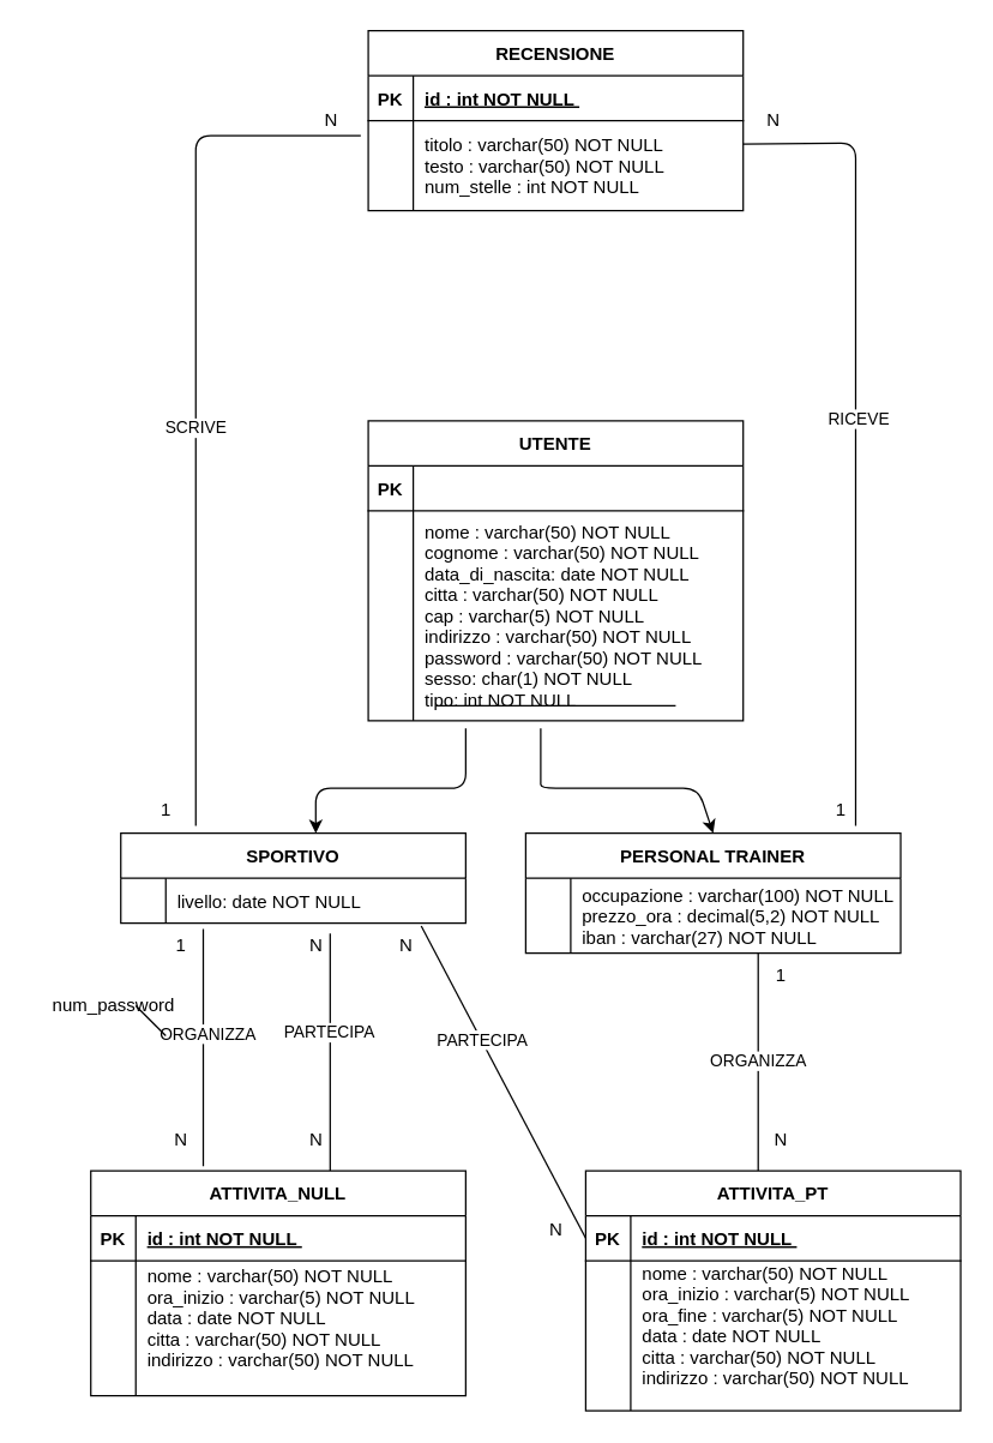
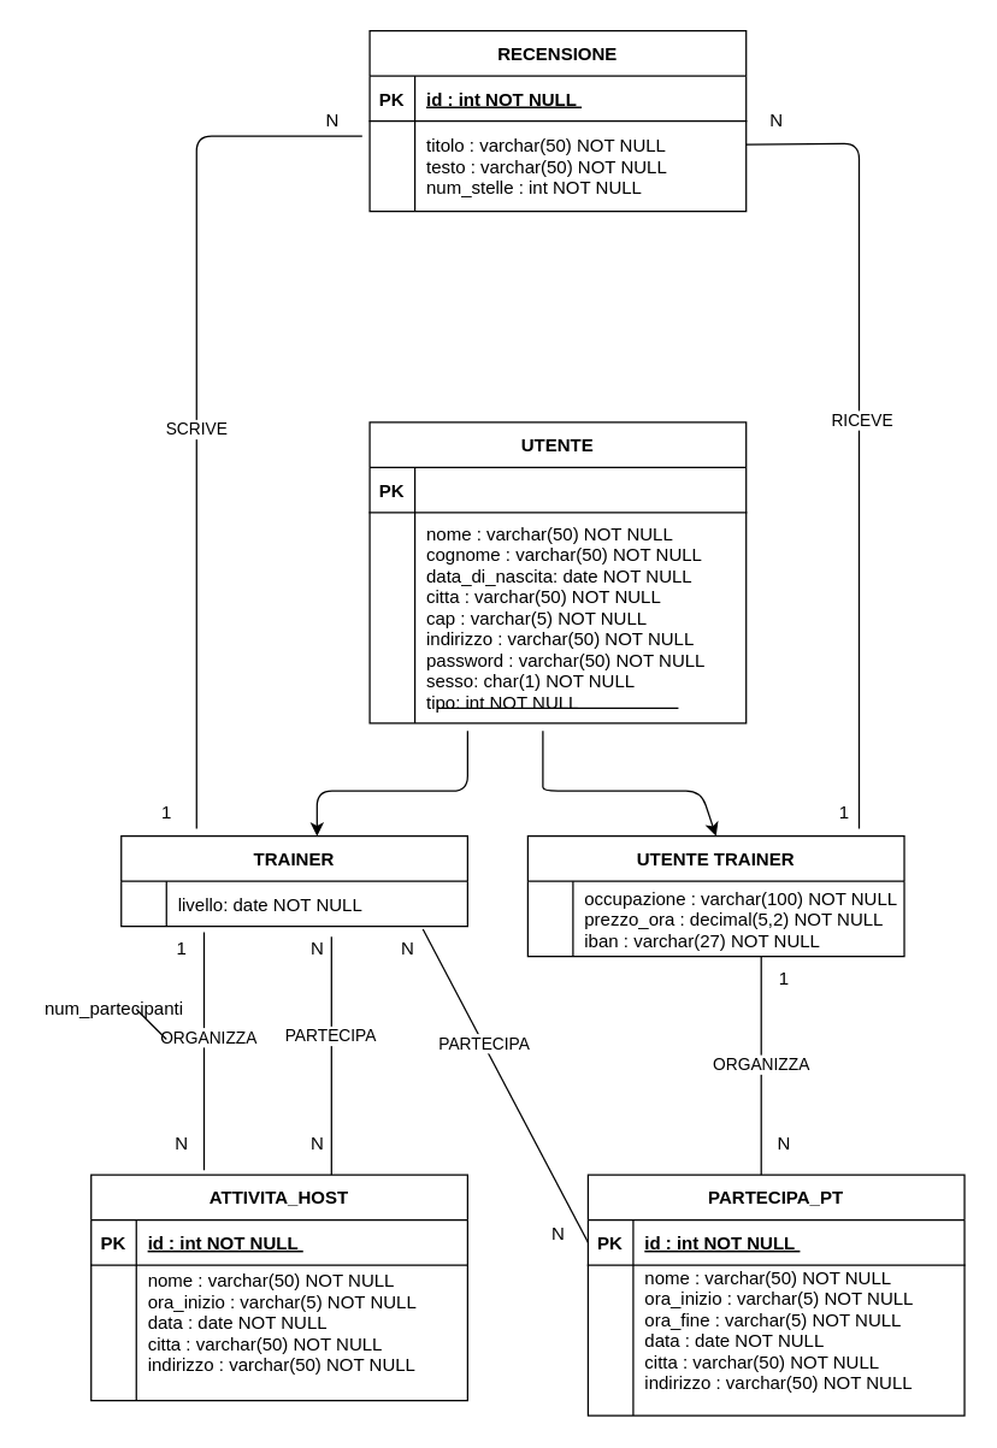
  <mxCell id="0" />
  <mxCell id="1" parent="0" />
  <mxCell id="2" value="" style="endArrow=classic;html=1;" edge="1" parent="1"><mxGeometry width="50" height="50" relative="1" as="geometry"><mxPoint x="310" y="485" as="sourcePoint" /><mxPoint x="210" y="555" as="targetPoint" /><Array as="points"><mxPoint x="310" y="525" /><mxPoint x="210" y="525" /></Array></mxGeometry></mxCell>
  <mxCell id="3" value="" style="endArrow=classic;html=1;entryX=0.5;entryY=0;entryDx=0;entryDy=0;" edge="1" parent="1" target="21"><mxGeometry width="50" height="50" relative="1" as="geometry"><mxPoint x="360" y="485" as="sourcePoint" /><mxPoint x="180" y="565" as="targetPoint" /><Array as="points"><mxPoint x="360" y="515" /><mxPoint x="360" y="525" /><mxPoint x="465" y="525" /></Array></mxGeometry></mxCell>
  <mxCell id="4" value="RECENSIONE" style="shape=table;startSize=30;container=1;collapsible=1;childLayout=tableLayout;fixedRows=1;rowLines=0;fontStyle=1;align=center;resizeLast=1;" vertex="1" parent="1"><mxGeometry x="245" y="20" width="250" height="120" as="geometry" /></mxCell>
  <mxCell id="5" value="" style="shape=partialRectangle;collapsible=0;dropTarget=0;pointerEvents=0;fillColor=none;points=[[0,0.5],[1,0.5]];portConstraint=eastwest;top=0;left=0;right=0;bottom=1;" vertex="1" parent="4"><mxGeometry y="30" width="250" height="30" as="geometry" /></mxCell>
  <mxCell id="6" value="PK" style="shape=partialRectangle;overflow=hidden;connectable=0;fillColor=none;top=0;left=0;bottom=0;right=0;fontStyle=1;" vertex="1" parent="5"><mxGeometry width="30" height="30" as="geometry" /></mxCell>
  <mxCell id="7" value="id : int NOT NULL " style="shape=partialRectangle;overflow=hidden;connectable=0;fillColor=none;top=0;left=0;bottom=0;right=0;align=left;spacingLeft=6;fontStyle=5;" vertex="1" parent="5"><mxGeometry x="30" width="220" height="30" as="geometry" /></mxCell>
  <mxCell id="8" value="" style="shape=partialRectangle;collapsible=0;dropTarget=0;pointerEvents=0;fillColor=none;points=[[0,0.5],[1,0.5]];portConstraint=eastwest;top=0;left=0;right=0;bottom=0;" vertex="1" parent="4"><mxGeometry y="60" width="250" height="60" as="geometry" /></mxCell>
  <mxCell id="9" value="" style="shape=partialRectangle;overflow=hidden;connectable=0;fillColor=none;top=0;left=0;bottom=0;right=0;" vertex="1" parent="8"><mxGeometry width="30" height="60" as="geometry" /></mxCell>
  <mxCell id="10" value="titolo : varchar(50) NOT NULL&#10;testo : varchar(50) NOT NULL&#10;num_stelle : int NOT NULL" style="shape=partialRectangle;overflow=hidden;connectable=0;fillColor=none;top=0;left=0;bottom=0;right=0;align=left;spacingLeft=6;" vertex="1" parent="8"><mxGeometry x="30" width="220" height="60" as="geometry" /></mxCell>
- <mxCell id="11" value="SPORTIVO" style="shape=table;startSize=30;container=1;collapsible=1;childLayout=tableLayout;fixedRows=1;rowLines=0;fontStyle=1;align=center;resizeLast=1;" vertex="1" parent="1"><mxGeometry x="80" y="555" width="230" height="60" as="geometry" /></mxCell>
+ <mxCell id="11" value="TRAINER" style="shape=table;startSize=30;container=1;collapsible=1;childLayout=tableLayout;fixedRows=1;rowLines=0;fontStyle=1;align=center;resizeLast=1;" vertex="1" parent="1"><mxGeometry x="80" y="555" width="230" height="60" as="geometry" /></mxCell>
  <mxCell id="12" value="" style="shape=partialRectangle;collapsible=0;dropTarget=0;pointerEvents=0;fillColor=none;points=[[0,0.5],[1,0.5]];portConstraint=eastwest;top=0;left=0;right=0;bottom=0;" vertex="1" parent="11"><mxGeometry y="30" width="230" height="30" as="geometry" /></mxCell>
  <mxCell id="13" value="" style="shape=partialRectangle;overflow=hidden;connectable=0;fillColor=none;top=0;left=0;bottom=0;right=0;" vertex="1" parent="12"><mxGeometry width="30" height="30" as="geometry" /></mxCell>
  <mxCell id="14" value="livello: date NOT NULL" style="shape=partialRectangle;overflow=hidden;connectable=0;fillColor=none;top=0;left=0;bottom=0;right=0;align=left;spacingLeft=6;" vertex="1" parent="12"><mxGeometry x="30" width="200" height="30" as="geometry" /></mxCell>
  <mxCell id="15" value="UTENTE" style="shape=table;startSize=30;container=1;collapsible=1;childLayout=tableLayout;fixedRows=1;rowLines=0;fontStyle=1;align=center;resizeLast=1;" vertex="1" parent="1"><mxGeometry x="245" y="280" width="250" height="200" as="geometry" /></mxCell>
  <mxCell id="16" value="" style="shape=partialRectangle;collapsible=0;dropTarget=0;pointerEvents=0;fillColor=none;points=[[0,0.5],[1,0.5]];portConstraint=eastwest;top=0;left=0;right=0;bottom=1;" vertex="1" parent="15"><mxGeometry y="30" width="250" height="30" as="geometry" /></mxCell>
  <mxCell id="17" value="PK" style="shape=partialRectangle;overflow=hidden;connectable=0;fillColor=none;top=0;left=0;bottom=0;right=0;fontStyle=1;" vertex="1" parent="16"><mxGeometry width="30" height="30" as="geometry" /></mxCell>
  <mxCell id="18" value="" style="shape=partialRectangle;collapsible=0;dropTarget=0;pointerEvents=0;fillColor=none;points=[[0,0.5],[1,0.5]];portConstraint=eastwest;top=0;left=0;right=0;bottom=0;" vertex="1" parent="15"><mxGeometry y="60" width="250" height="140" as="geometry" /></mxCell>
  <mxCell id="19" value="" style="shape=partialRectangle;overflow=hidden;connectable=0;fillColor=none;top=0;left=0;bottom=0;right=0;" vertex="1" parent="18"><mxGeometry width="30" height="140" as="geometry" /></mxCell>
  <mxCell id="20" value="nome : varchar(50) NOT NULL&#10;cognome : varchar(50) NOT NULL&#10;data_di_nascita: date NOT NULL&#10;citta : varchar(50) NOT NULL&#10;cap : varchar(5) NOT NULL&#10;indirizzo : varchar(50) NOT NULL&#10;password : varchar(50) NOT NULL&#10;sesso: char(1) NOT NULL&#10;tipo: int NOT NULL" style="shape=partialRectangle;overflow=hidden;connectable=0;fillColor=none;top=0;left=0;bottom=0;right=0;align=left;spacingLeft=6;" vertex="1" parent="18"><mxGeometry x="30" width="220" height="140" as="geometry" /></mxCell>
- <mxCell id="21" value="PERSONAL TRAINER" style="shape=table;startSize=30;container=1;collapsible=1;childLayout=tableLayout;fixedRows=1;rowLines=0;fontStyle=1;align=center;resizeLast=1;" vertex="1" parent="1"><mxGeometry x="350" y="555" width="250" height="80" as="geometry" /></mxCell>
+ <mxCell id="21" value="UTENTE TRAINER" style="shape=table;startSize=30;container=1;collapsible=1;childLayout=tableLayout;fixedRows=1;rowLines=0;fontStyle=1;align=center;resizeLast=1;" vertex="1" parent="1"><mxGeometry x="350" y="555" width="250" height="80" as="geometry" /></mxCell>
  <mxCell id="22" value="" style="shape=partialRectangle;collapsible=0;dropTarget=0;pointerEvents=0;fillColor=none;points=[[0,0.5],[1,0.5]];portConstraint=eastwest;top=0;left=0;right=0;bottom=0;" vertex="1" parent="21"><mxGeometry y="30" width="250" height="50" as="geometry" /></mxCell>
  <mxCell id="23" value="" style="shape=partialRectangle;overflow=hidden;connectable=0;fillColor=none;top=0;left=0;bottom=0;right=0;" vertex="1" parent="22"><mxGeometry width="30" height="50" as="geometry" /></mxCell>
  <mxCell id="24" value="occupazione : varchar(100) NOT NULL&#10;prezzo_ora : decimal(5,2) NOT NULL&#10;iban : varchar(27) NOT NULL" style="shape=partialRectangle;overflow=hidden;connectable=0;fillColor=none;top=0;left=0;bottom=0;right=0;align=left;spacingLeft=6;" vertex="1" parent="22"><mxGeometry x="30" width="220" height="50" as="geometry" /></mxCell>
- <mxCell id="25" value="ATTIVITA_PT" style="shape=table;startSize=30;container=1;collapsible=1;childLayout=tableLayout;fixedRows=1;rowLines=0;fontStyle=1;align=center;resizeLast=1;" vertex="1" parent="1"><mxGeometry x="390" y="780" width="250" height="160" as="geometry" /></mxCell>
+ <mxCell id="25" value="PARTECIPA_PT" style="shape=table;startSize=30;container=1;collapsible=1;childLayout=tableLayout;fixedRows=1;rowLines=0;fontStyle=1;align=center;resizeLast=1;" vertex="1" parent="1"><mxGeometry x="390" y="780" width="250" height="160" as="geometry" /></mxCell>
  <mxCell id="26" value="" style="shape=partialRectangle;collapsible=0;dropTarget=0;pointerEvents=0;fillColor=none;points=[[0,0.5],[1,0.5]];portConstraint=eastwest;top=0;left=0;right=0;bottom=1;" vertex="1" parent="25"><mxGeometry y="30" width="250" height="30" as="geometry" /></mxCell>
  <mxCell id="27" value="PK" style="shape=partialRectangle;overflow=hidden;connectable=0;fillColor=none;top=0;left=0;bottom=0;right=0;fontStyle=1;" vertex="1" parent="26"><mxGeometry width="30" height="30" as="geometry" /></mxCell>
  <mxCell id="28" value="id : int NOT NULL " style="shape=partialRectangle;overflow=hidden;connectable=0;fillColor=none;top=0;left=0;bottom=0;right=0;align=left;spacingLeft=6;fontStyle=5;" vertex="1" parent="26"><mxGeometry x="30" width="220" height="30" as="geometry" /></mxCell>
  <mxCell id="29" value="" style="shape=partialRectangle;collapsible=0;dropTarget=0;pointerEvents=0;fillColor=none;points=[[0,0.5],[1,0.5]];portConstraint=eastwest;top=0;left=0;right=0;bottom=0;" vertex="1" parent="25"><mxGeometry y="60" width="250" height="100" as="geometry" /></mxCell>
  <mxCell id="30" value="" style="shape=partialRectangle;overflow=hidden;connectable=0;fillColor=none;top=0;left=0;bottom=0;right=0;" vertex="1" parent="29"><mxGeometry width="30" height="100" as="geometry" /></mxCell>
  <mxCell id="31" value="nome : varchar(50) NOT NULL&#10;ora_inizio : varchar(5) NOT NULL&#10;ora_fine : varchar(5) NOT NULL&#10;data : date NOT NULL&#10;citta : varchar(50) NOT NULL&#10;indirizzo : varchar(50) NOT NULL&#10;" style="shape=partialRectangle;overflow=hidden;connectable=0;fillColor=none;top=0;left=0;bottom=0;right=0;align=left;spacingLeft=6;" vertex="1" parent="29"><mxGeometry x="30" width="220" height="100" as="geometry" /></mxCell>
- <mxCell id="32" value="ATTIVITA_NULL" style="shape=table;startSize=30;container=1;collapsible=1;childLayout=tableLayout;fixedRows=1;rowLines=0;fontStyle=1;align=center;resizeLast=1;" vertex="1" parent="1"><mxGeometry x="60" y="780" width="250" height="150" as="geometry" /></mxCell>
+ <mxCell id="32" value="ATTIVITA_HOST" style="shape=table;startSize=30;container=1;collapsible=1;childLayout=tableLayout;fixedRows=1;rowLines=0;fontStyle=1;align=center;resizeLast=1;" vertex="1" parent="1"><mxGeometry x="60" y="780" width="250" height="150" as="geometry" /></mxCell>
  <mxCell id="33" value="" style="shape=partialRectangle;collapsible=0;dropTarget=0;pointerEvents=0;fillColor=none;points=[[0,0.5],[1,0.5]];portConstraint=eastwest;top=0;left=0;right=0;bottom=1;" vertex="1" parent="32"><mxGeometry y="30" width="250" height="30" as="geometry" /></mxCell>
  <mxCell id="34" value="PK" style="shape=partialRectangle;overflow=hidden;connectable=0;fillColor=none;top=0;left=0;bottom=0;right=0;fontStyle=1;" vertex="1" parent="33"><mxGeometry width="30" height="30" as="geometry" /></mxCell>
  <mxCell id="35" value="id : int NOT NULL " style="shape=partialRectangle;overflow=hidden;connectable=0;fillColor=none;top=0;left=0;bottom=0;right=0;align=left;spacingLeft=6;fontStyle=5;" vertex="1" parent="33"><mxGeometry x="30" width="220" height="30" as="geometry" /></mxCell>
  <mxCell id="36" value="" style="shape=partialRectangle;collapsible=0;dropTarget=0;pointerEvents=0;fillColor=none;points=[[0,0.5],[1,0.5]];portConstraint=eastwest;top=0;left=0;right=0;bottom=0;" vertex="1" parent="32"><mxGeometry y="60" width="250" height="90" as="geometry" /></mxCell>
  <mxCell id="37" value="" style="shape=partialRectangle;overflow=hidden;connectable=0;fillColor=none;top=0;left=0;bottom=0;right=0;" vertex="1" parent="36"><mxGeometry width="30" height="90" as="geometry" /></mxCell>
  <mxCell id="38" value="nome : varchar(50) NOT NULL&#10;ora_inizio : varchar(5) NOT NULL&#10;data : date NOT NULL&#10;citta : varchar(50) NOT NULL&#10;indirizzo : varchar(50) NOT NULL&#10;" style="shape=partialRectangle;overflow=hidden;connectable=0;fillColor=none;top=0;left=0;bottom=0;right=0;align=left;spacingLeft=6;" vertex="1" parent="36"><mxGeometry x="30" width="220" height="90" as="geometry" /></mxCell>
  <mxCell id="39" value="" style="endArrow=none;html=1;rounded=0;" edge="1" parent="1"><mxGeometry relative="1" as="geometry"><mxPoint x="290" y="470" as="sourcePoint" /><mxPoint x="450" y="470" as="targetPoint" /></mxGeometry></mxCell>
  <mxCell id="40" value="" style="endArrow=none;html=1;" edge="1" parent="1"><mxGeometry width="50" height="50" relative="1" as="geometry"><mxPoint x="130" y="550" as="sourcePoint" /><mxPoint x="240" y="90" as="targetPoint" /><Array as="points"><mxPoint x="130" y="90" /></Array></mxGeometry></mxCell>
  <mxCell id="41" value="SCRIVE" style="edgeLabel;html=1;align=center;verticalAlign=middle;resizable=0;points=[];" vertex="1" connectable="0" parent="40"><mxGeometry x="-0.065" y="1" relative="1" as="geometry"><mxPoint as="offset" /></mxGeometry></mxCell>
  <mxCell id="42" value="N" style="text;html=1;align=center;verticalAlign=middle;resizable=0;points=[];autosize=1;" vertex="1" parent="1"><mxGeometry x="210" y="70" width="20" height="20" as="geometry" /></mxCell>
  <mxCell id="43" value="1" style="text;html=1;align=center;verticalAlign=middle;resizable=0;points=[];autosize=1;" vertex="1" parent="1"><mxGeometry x="100" y="530" width="20" height="20" as="geometry" /></mxCell>
  <mxCell id="44" value="" style="endArrow=none;html=1;entryX=1;entryY=0.258;entryDx=0;entryDy=0;entryPerimeter=0;" edge="1" parent="1" target="8"><mxGeometry width="50" height="50" relative="1" as="geometry"><mxPoint x="570" y="550" as="sourcePoint" /><mxPoint x="250" y="100" as="targetPoint" /><Array as="points"><mxPoint x="570" y="95" /></Array></mxGeometry></mxCell>
  <mxCell id="45" value="RICEVE" style="edgeLabel;html=1;align=center;verticalAlign=middle;resizable=0;points=[];" vertex="1" connectable="0" parent="44"><mxGeometry x="0.028" y="-1" relative="1" as="geometry"><mxPoint as="offset" /></mxGeometry></mxCell>
  <mxCell id="46" value="N" style="text;html=1;align=center;verticalAlign=middle;resizable=0;points=[];autosize=1;" vertex="1" parent="1"><mxGeometry x="505" y="70" width="20" height="20" as="geometry" /></mxCell>
  <mxCell id="47" value="1" style="text;html=1;align=center;verticalAlign=middle;resizable=0;points=[];autosize=1;" vertex="1" parent="1"><mxGeometry x="550" y="530" width="20" height="20" as="geometry" /></mxCell>
  <mxCell id="48" value="" style="endArrow=none;html=1;entryX=0.239;entryY=1.128;entryDx=0;entryDy=0;entryPerimeter=0;" edge="1" parent="1" target="12"><mxGeometry width="50" height="50" relative="1" as="geometry"><mxPoint x="135" y="777" as="sourcePoint" /><mxPoint x="430" y="720" as="targetPoint" /><Array as="points" /></mxGeometry></mxCell>
  <mxCell id="49" value="ORGANIZZA" style="edgeLabel;html=1;align=center;verticalAlign=middle;resizable=0;points=[];" vertex="1" connectable="0" parent="48"><mxGeometry x="0.119" y="-3" relative="1" as="geometry"><mxPoint as="offset" /></mxGeometry></mxCell>
  <mxCell id="50" value="" style="endArrow=none;html=1;entryX=0.239;entryY=1.128;entryDx=0;entryDy=0;entryPerimeter=0;" edge="1" parent="1"><mxGeometry width="50" height="50" relative="1" as="geometry"><mxPoint x="219.61" y="780" as="sourcePoint" /><mxPoint x="219.58" y="621.84" as="targetPoint" /><Array as="points" /></mxGeometry></mxCell>
  <mxCell id="51" value="PARTECIPA" style="edgeLabel;html=1;align=center;verticalAlign=middle;resizable=0;points=[];" vertex="1" connectable="0" parent="50"><mxGeometry x="0.178" y="1" relative="1" as="geometry"><mxPoint as="offset" /></mxGeometry></mxCell>
  <mxCell id="52" value="" style="endArrow=none;html=1;entryX=0.871;entryY=1.061;entryDx=0;entryDy=0;entryPerimeter=0;exitX=0;exitY=0.5;exitDx=0;exitDy=0;" edge="1" parent="1" source="26" target="12"><mxGeometry width="50" height="50" relative="1" as="geometry"><mxPoint x="380" y="770" as="sourcePoint" /><mxPoint x="430" y="720" as="targetPoint" /></mxGeometry></mxCell>
  <mxCell id="53" value="PARTECIPA" style="edgeLabel;html=1;align=center;verticalAlign=middle;resizable=0;points=[];" vertex="1" connectable="0" parent="52"><mxGeometry x="0.272" relative="1" as="geometry"><mxPoint as="offset" /></mxGeometry></mxCell>
  <mxCell id="54" value="ORGANIZZA" style="endArrow=none;html=1;entryX=0.239;entryY=1.128;entryDx=0;entryDy=0;entryPerimeter=0;" edge="1" parent="1"><mxGeometry width="50" height="50" relative="1" as="geometry"><mxPoint x="505" y="780" as="sourcePoint" /><mxPoint x="505" y="635" as="targetPoint" /><Array as="points" /></mxGeometry></mxCell>
  <mxCell id="55" value="1" style="text;html=1;align=center;verticalAlign=middle;resizable=0;points=[];autosize=1;" vertex="1" parent="1"><mxGeometry x="110" y="620" width="20" height="20" as="geometry" /></mxCell>
  <mxCell id="56" value="1" style="text;html=1;align=center;verticalAlign=middle;resizable=0;points=[];autosize=1;" vertex="1" parent="1"><mxGeometry x="510" y="640" width="20" height="20" as="geometry" /></mxCell>
  <mxCell id="57" value="N" style="text;html=1;align=center;verticalAlign=middle;resizable=0;points=[];autosize=1;" vertex="1" parent="1"><mxGeometry x="110" y="750" width="20" height="20" as="geometry" /></mxCell>
  <mxCell id="58" value="N" style="text;html=1;align=center;verticalAlign=middle;resizable=0;points=[];autosize=1;" vertex="1" parent="1"><mxGeometry x="200" y="620" width="20" height="20" as="geometry" /></mxCell>
  <mxCell id="59" value="N" style="text;html=1;align=center;verticalAlign=middle;resizable=0;points=[];autosize=1;" vertex="1" parent="1"><mxGeometry x="200" y="750" width="20" height="20" as="geometry" /></mxCell>
  <mxCell id="60" value="N" style="text;html=1;align=center;verticalAlign=middle;resizable=0;points=[];autosize=1;" vertex="1" parent="1"><mxGeometry x="510" y="750" width="20" height="20" as="geometry" /></mxCell>
  <mxCell id="61" value="N" style="text;html=1;align=center;verticalAlign=middle;resizable=0;points=[];autosize=1;" vertex="1" parent="1"><mxGeometry x="360" y="810" width="20" height="20" as="geometry" /></mxCell>
  <mxCell id="62" value="N" style="text;html=1;align=center;verticalAlign=middle;resizable=0;points=[];autosize=1;" vertex="1" parent="1"><mxGeometry x="260" y="620" width="20" height="20" as="geometry" /></mxCell>
  <mxCell id="63" value="" style="endArrow=none;html=1;" edge="1" parent="1"><mxGeometry width="50" height="50" relative="1" as="geometry"><mxPoint x="110" y="690" as="sourcePoint" /><mxPoint x="90" y="670" as="targetPoint" /><Array as="points"><mxPoint x="100" y="680" /></Array></mxGeometry></mxCell>
- <mxCell id="64" value="num_password" style="text;html=1;align=center;verticalAlign=middle;resizable=0;points=[];autosize=1;" vertex="1" parent="1"><mxGeometry x="20" y="660" width="110" height="20" as="geometry" /></mxCell>
+ <mxCell id="64" value="num_partecipanti" style="text;html=1;align=center;verticalAlign=middle;resizable=0;points=[];autosize=1;" vertex="1" parent="1"><mxGeometry x="20" y="660" width="110" height="20" as="geometry" /></mxCell>
